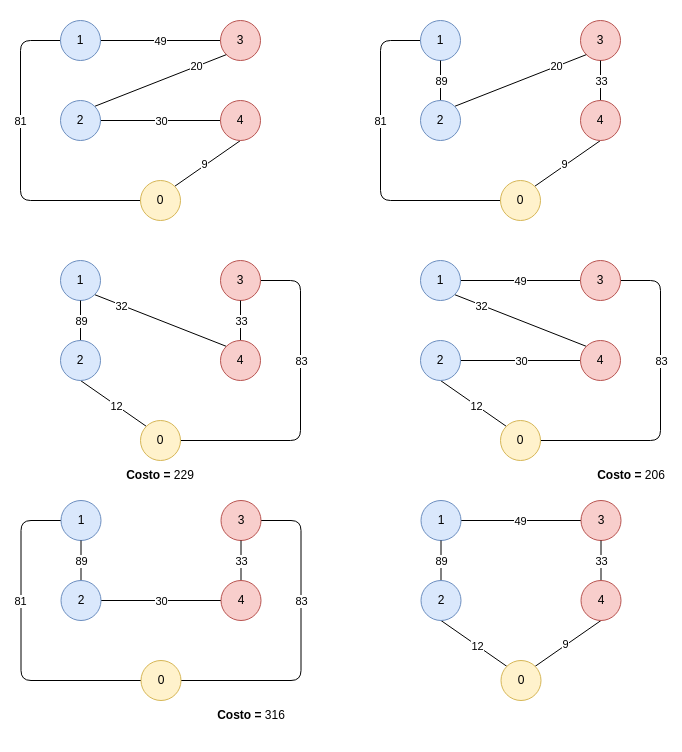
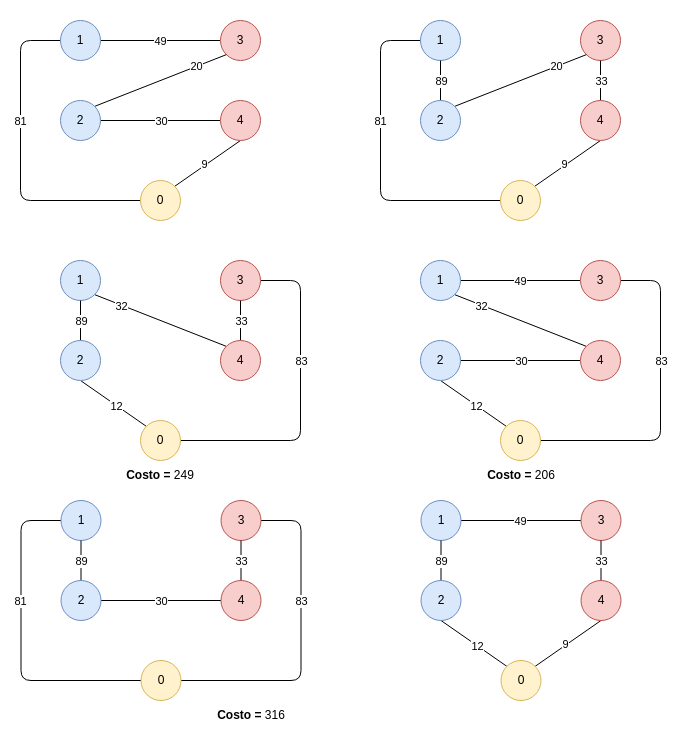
  <mxCell id="0" />
  <mxCell id="1" parent="0" />
  <mxCell id="2" style="edgeStyle=none;rounded=1;orthogonalLoop=1;jettySize=auto;html=1;exitX=0;exitY=0.5;exitDx=0;exitDy=0;entryX=0;entryY=0.5;entryDx=0;entryDy=0;endArrow=none;endFill=0;strokeColor=default;" parent="1" source="4" target="16" edge="1"><mxGeometry relative="1" as="geometry"><Array as="points"><mxPoint x="20.5" y="520" /><mxPoint x="20.5" y="680" /></Array></mxGeometry></mxCell>
  <mxCell id="3" value="81" style="edgeLabel;html=1;align=center;verticalAlign=middle;resizable=0;points=[];" parent="2" vertex="1" connectable="0"><mxGeometry x="-0.418" y="-1" relative="1" as="geometry"><mxPoint y="27" as="offset" /></mxGeometry></mxCell>
  <mxCell id="4" value="1" style="ellipse;whiteSpace=wrap;html=1;aspect=fixed;fillColor=#dae8fc;strokeColor=#6c8ebf;" parent="1" vertex="1"><mxGeometry x="60.5" y="500" width="40" height="40" as="geometry" /></mxCell>
  <mxCell id="5" style="edgeStyle=none;rounded=1;orthogonalLoop=1;jettySize=auto;html=1;exitX=1;exitY=0.5;exitDx=0;exitDy=0;entryX=1;entryY=0.5;entryDx=0;entryDy=0;endArrow=none;endFill=0;strokeColor=default;" parent="1" source="7" target="16" edge="1"><mxGeometry relative="1" as="geometry"><Array as="points"><mxPoint x="300.5" y="520" /><mxPoint x="300.5" y="680" /></Array></mxGeometry></mxCell>
  <mxCell id="6" value="83" style="edgeLabel;html=1;align=center;verticalAlign=middle;resizable=0;points=[];" parent="5" vertex="1" connectable="0"><mxGeometry x="-0.379" relative="1" as="geometry"><mxPoint y="21" as="offset" /></mxGeometry></mxCell>
  <mxCell id="7" value="3" style="ellipse;whiteSpace=wrap;html=1;aspect=fixed;fillColor=#f8cecc;strokeColor=#b85450;" parent="1" vertex="1"><mxGeometry x="220.5" y="500" width="40" height="40" as="geometry" /></mxCell>
  <mxCell id="8" style="edgeStyle=none;rounded=0;orthogonalLoop=1;jettySize=auto;html=1;exitX=1;exitY=0.5;exitDx=0;exitDy=0;endArrow=none;endFill=0;strokeColor=default;" parent="1" source="12" target="15" edge="1"><mxGeometry relative="1" as="geometry" /></mxCell>
  <mxCell id="9" value="30" style="edgeLabel;html=1;align=center;verticalAlign=middle;resizable=0;points=[];" parent="8" vertex="1" connectable="0"><mxGeometry x="0.179" y="-1" relative="1" as="geometry"><mxPoint x="-11" y="-1" as="offset" /></mxGeometry></mxCell>
  <mxCell id="10" style="edgeStyle=none;rounded=0;orthogonalLoop=1;jettySize=auto;html=1;exitX=0.5;exitY=0;exitDx=0;exitDy=0;entryX=0.5;entryY=1;entryDx=0;entryDy=0;endArrow=none;endFill=0;strokeColor=default;" parent="1" source="12" target="4" edge="1"><mxGeometry relative="1" as="geometry" /></mxCell>
  <mxCell id="11" value="89" style="edgeLabel;html=1;align=center;verticalAlign=middle;resizable=0;points=[];" parent="10" vertex="1" connectable="0"><mxGeometry x="-0.4" relative="1" as="geometry"><mxPoint y="-8" as="offset" /></mxGeometry></mxCell>
  <mxCell id="12" value="2" style="ellipse;whiteSpace=wrap;html=1;aspect=fixed;fillColor=#dae8fc;strokeColor=#6c8ebf;" parent="1" vertex="1"><mxGeometry x="60.5" y="580" width="40" height="40" as="geometry" /></mxCell>
  <mxCell id="13" style="edgeStyle=none;rounded=0;orthogonalLoop=1;jettySize=auto;html=1;exitX=0.5;exitY=0;exitDx=0;exitDy=0;entryX=0.5;entryY=1;entryDx=0;entryDy=0;endArrow=none;endFill=0;strokeColor=default;" parent="1" source="15" target="7" edge="1"><mxGeometry relative="1" as="geometry" /></mxCell>
  <mxCell id="14" value="33" style="edgeLabel;html=1;align=center;verticalAlign=middle;resizable=0;points=[];" parent="13" vertex="1" connectable="0"><mxGeometry x="-0.286" relative="1" as="geometry"><mxPoint y="-6" as="offset" /></mxGeometry></mxCell>
  <mxCell id="15" value="4" style="ellipse;whiteSpace=wrap;html=1;aspect=fixed;fillColor=#f8cecc;strokeColor=#b85450;" parent="1" vertex="1"><mxGeometry x="220.5" y="580" width="40" height="40" as="geometry" /></mxCell>
  <mxCell id="16" value="0" style="ellipse;whiteSpace=wrap;html=1;aspect=fixed;fillColor=#fff2cc;strokeColor=#d6b656;" parent="1" vertex="1"><mxGeometry x="140.5" y="660" width="40" height="40" as="geometry" /></mxCell>
  <mxCell id="17" style="edgeStyle=none;rounded=0;orthogonalLoop=1;jettySize=auto;html=1;exitX=1;exitY=0.5;exitDx=0;exitDy=0;endArrow=none;endFill=0;strokeColor=default;" parent="1" source="19" target="20" edge="1"><mxGeometry relative="1" as="geometry" /></mxCell>
  <mxCell id="18" value="49" style="edgeLabel;html=1;align=center;verticalAlign=middle;resizable=0;points=[];" parent="17" vertex="1" connectable="0"><mxGeometry x="-0.193" y="-1" relative="1" as="geometry"><mxPoint x="11" y="-1" as="offset" /></mxGeometry></mxCell>
  <mxCell id="19" value="1" style="ellipse;whiteSpace=wrap;html=1;aspect=fixed;fillColor=#dae8fc;strokeColor=#6c8ebf;" parent="1" vertex="1"><mxGeometry x="420.5" y="500" width="40" height="40" as="geometry" /></mxCell>
  <mxCell id="20" value="3" style="ellipse;whiteSpace=wrap;html=1;aspect=fixed;fillColor=#f8cecc;strokeColor=#b85450;" parent="1" vertex="1"><mxGeometry x="580.5" y="500" width="40" height="40" as="geometry" /></mxCell>
  <mxCell id="21" style="edgeStyle=none;rounded=0;orthogonalLoop=1;jettySize=auto;html=1;exitX=0.5;exitY=0;exitDx=0;exitDy=0;entryX=0.5;entryY=1;entryDx=0;entryDy=0;endArrow=none;endFill=0;strokeColor=default;" parent="1" source="25" target="19" edge="1"><mxGeometry relative="1" as="geometry" /></mxCell>
  <mxCell id="22" value="89" style="edgeLabel;html=1;align=center;verticalAlign=middle;resizable=0;points=[];" parent="21" vertex="1" connectable="0"><mxGeometry x="-0.4" relative="1" as="geometry"><mxPoint y="-8" as="offset" /></mxGeometry></mxCell>
  <mxCell id="23" style="edgeStyle=none;rounded=0;orthogonalLoop=1;jettySize=auto;html=1;exitX=0.5;exitY=1;exitDx=0;exitDy=0;entryX=0;entryY=0;entryDx=0;entryDy=0;endArrow=none;endFill=0;strokeColor=default;" parent="1" source="25" target="31" edge="1"><mxGeometry relative="1" as="geometry" /></mxCell>
  <mxCell id="24" value="12" style="edgeLabel;html=1;align=center;verticalAlign=middle;resizable=0;points=[];" parent="23" vertex="1" connectable="0"><mxGeometry x="0.163" relative="1" as="geometry"><mxPoint x="-3" y="-1" as="offset" /></mxGeometry></mxCell>
  <mxCell id="25" value="2" style="ellipse;whiteSpace=wrap;html=1;aspect=fixed;fillColor=#dae8fc;strokeColor=#6c8ebf;" parent="1" vertex="1"><mxGeometry x="420.5" y="580" width="40" height="40" as="geometry" /></mxCell>
  <mxCell id="26" style="edgeStyle=none;rounded=0;orthogonalLoop=1;jettySize=auto;html=1;exitX=0.5;exitY=0;exitDx=0;exitDy=0;entryX=0.5;entryY=1;entryDx=0;entryDy=0;endArrow=none;endFill=0;strokeColor=default;" parent="1" source="30" target="20" edge="1"><mxGeometry relative="1" as="geometry" /></mxCell>
  <mxCell id="27" value="33" style="edgeLabel;html=1;align=center;verticalAlign=middle;resizable=0;points=[];" parent="26" vertex="1" connectable="0"><mxGeometry x="-0.286" relative="1" as="geometry"><mxPoint y="-6" as="offset" /></mxGeometry></mxCell>
  <mxCell id="28" style="edgeStyle=none;rounded=0;orthogonalLoop=1;jettySize=auto;html=1;exitX=0.5;exitY=1;exitDx=0;exitDy=0;entryX=1;entryY=0;entryDx=0;entryDy=0;endArrow=none;endFill=0;strokeColor=default;" parent="1" source="30" target="31" edge="1"><mxGeometry relative="1" as="geometry" /></mxCell>
  <mxCell id="29" value="9" style="edgeLabel;html=1;align=center;verticalAlign=middle;resizable=0;points=[];" parent="28" vertex="1" connectable="0"><mxGeometry x="0.335" y="2" relative="1" as="geometry"><mxPoint x="7" y="-9" as="offset" /></mxGeometry></mxCell>
  <mxCell id="30" value="4" style="ellipse;whiteSpace=wrap;html=1;aspect=fixed;fillColor=#f8cecc;strokeColor=#b85450;" parent="1" vertex="1"><mxGeometry x="580.5" y="580" width="40" height="40" as="geometry" /></mxCell>
  <mxCell id="31" value="0" style="ellipse;whiteSpace=wrap;html=1;aspect=fixed;fillColor=#fff2cc;strokeColor=#d6b656;" parent="1" vertex="1"><mxGeometry x="500.5" y="660" width="40" height="40" as="geometry" /></mxCell>
  <mxCell id="32" style="orthogonalLoop=1;jettySize=auto;html=1;exitX=1;exitY=1;exitDx=0;exitDy=0;strokeColor=default;rounded=0;entryX=0;entryY=0;entryDx=0;entryDy=0;endArrow=none;endFill=0;" parent="1" source="34" target="45" edge="1"><mxGeometry relative="1" as="geometry"><mxPoint x="210" y="360" as="targetPoint" /></mxGeometry></mxCell>
  <mxCell id="33" value="32" style="edgeLabel;html=1;align=center;verticalAlign=middle;resizable=0;points=[];" parent="32" vertex="1" connectable="0"><mxGeometry x="-0.404" relative="1" as="geometry"><mxPoint x="-13" y="-4" as="offset" /></mxGeometry></mxCell>
  <mxCell id="34" value="1" style="ellipse;whiteSpace=wrap;html=1;aspect=fixed;fillColor=#dae8fc;strokeColor=#6c8ebf;" parent="1" vertex="1"><mxGeometry x="60" y="260" width="40" height="40" as="geometry" /></mxCell>
  <mxCell id="35" style="edgeStyle=none;rounded=1;orthogonalLoop=1;jettySize=auto;html=1;exitX=1;exitY=0.5;exitDx=0;exitDy=0;entryX=1;entryY=0.5;entryDx=0;entryDy=0;endArrow=none;endFill=0;strokeColor=default;" parent="1" source="37" target="46" edge="1"><mxGeometry relative="1" as="geometry"><Array as="points"><mxPoint x="300" y="280" /><mxPoint x="300" y="440" /></Array></mxGeometry></mxCell>
  <mxCell id="36" value="83" style="edgeLabel;html=1;align=center;verticalAlign=middle;resizable=0;points=[];" parent="35" vertex="1" connectable="0"><mxGeometry x="-0.379" relative="1" as="geometry"><mxPoint y="21" as="offset" /></mxGeometry></mxCell>
  <mxCell id="37" value="3" style="ellipse;whiteSpace=wrap;html=1;aspect=fixed;fillColor=#f8cecc;strokeColor=#b85450;" parent="1" vertex="1"><mxGeometry x="220" y="260" width="40" height="40" as="geometry" /></mxCell>
  <mxCell id="38" style="edgeStyle=none;rounded=0;orthogonalLoop=1;jettySize=auto;html=1;exitX=0.5;exitY=0;exitDx=0;exitDy=0;entryX=0.5;entryY=1;entryDx=0;entryDy=0;endArrow=none;endFill=0;strokeColor=default;" parent="1" source="42" target="34" edge="1"><mxGeometry relative="1" as="geometry" /></mxCell>
  <mxCell id="39" value="89" style="edgeLabel;html=1;align=center;verticalAlign=middle;resizable=0;points=[];" parent="38" vertex="1" connectable="0"><mxGeometry x="-0.4" relative="1" as="geometry"><mxPoint y="-8" as="offset" /></mxGeometry></mxCell>
  <mxCell id="40" style="edgeStyle=none;rounded=0;orthogonalLoop=1;jettySize=auto;html=1;exitX=0.5;exitY=1;exitDx=0;exitDy=0;entryX=0;entryY=0;entryDx=0;entryDy=0;endArrow=none;endFill=0;strokeColor=default;" parent="1" source="42" target="46" edge="1"><mxGeometry relative="1" as="geometry" /></mxCell>
  <mxCell id="41" value="12" style="edgeLabel;html=1;align=center;verticalAlign=middle;resizable=0;points=[];" parent="40" vertex="1" connectable="0"><mxGeometry x="0.163" relative="1" as="geometry"><mxPoint x="-3" y="-1" as="offset" /></mxGeometry></mxCell>
  <mxCell id="42" value="2" style="ellipse;whiteSpace=wrap;html=1;aspect=fixed;fillColor=#dae8fc;strokeColor=#6c8ebf;" parent="1" vertex="1"><mxGeometry x="60" y="340" width="40" height="40" as="geometry" /></mxCell>
  <mxCell id="43" style="edgeStyle=none;rounded=0;orthogonalLoop=1;jettySize=auto;html=1;exitX=0.5;exitY=0;exitDx=0;exitDy=0;entryX=0.5;entryY=1;entryDx=0;entryDy=0;endArrow=none;endFill=0;strokeColor=default;" parent="1" source="45" target="37" edge="1"><mxGeometry relative="1" as="geometry" /></mxCell>
  <mxCell id="44" value="33" style="edgeLabel;html=1;align=center;verticalAlign=middle;resizable=0;points=[];" parent="43" vertex="1" connectable="0"><mxGeometry x="-0.286" relative="1" as="geometry"><mxPoint y="-6" as="offset" /></mxGeometry></mxCell>
  <mxCell id="45" value="4" style="ellipse;whiteSpace=wrap;html=1;aspect=fixed;fillColor=#f8cecc;strokeColor=#b85450;" parent="1" vertex="1"><mxGeometry x="220" y="340" width="40" height="40" as="geometry" /></mxCell>
  <mxCell id="46" value="0" style="ellipse;whiteSpace=wrap;html=1;aspect=fixed;fillColor=#fff2cc;strokeColor=#d6b656;" parent="1" vertex="1"><mxGeometry x="140" y="420" width="40" height="40" as="geometry" /></mxCell>
  <mxCell id="47" style="orthogonalLoop=1;jettySize=auto;html=1;exitX=1;exitY=1;exitDx=0;exitDy=0;strokeColor=default;rounded=0;entryX=0;entryY=0;entryDx=0;entryDy=0;endArrow=none;endFill=0;" parent="1" source="51" target="60" edge="1"><mxGeometry relative="1" as="geometry"><mxPoint x="570" y="360" as="targetPoint" /></mxGeometry></mxCell>
  <mxCell id="48" value="32" style="edgeLabel;html=1;align=center;verticalAlign=middle;resizable=0;points=[];" parent="47" vertex="1" connectable="0"><mxGeometry x="-0.404" relative="1" as="geometry"><mxPoint x="-13" y="-4" as="offset" /></mxGeometry></mxCell>
  <mxCell id="49" style="edgeStyle=none;rounded=0;orthogonalLoop=1;jettySize=auto;html=1;exitX=1;exitY=0.5;exitDx=0;exitDy=0;endArrow=none;endFill=0;strokeColor=default;" parent="1" source="51" target="54" edge="1"><mxGeometry relative="1" as="geometry" /></mxCell>
  <mxCell id="50" value="49" style="edgeLabel;html=1;align=center;verticalAlign=middle;resizable=0;points=[];" parent="49" vertex="1" connectable="0"><mxGeometry x="-0.193" y="-1" relative="1" as="geometry"><mxPoint x="11" y="-1" as="offset" /></mxGeometry></mxCell>
  <mxCell id="51" value="1" style="ellipse;whiteSpace=wrap;html=1;aspect=fixed;fillColor=#dae8fc;strokeColor=#6c8ebf;" parent="1" vertex="1"><mxGeometry x="420" y="260" width="40" height="40" as="geometry" /></mxCell>
  <mxCell id="52" style="edgeStyle=none;rounded=1;orthogonalLoop=1;jettySize=auto;html=1;exitX=1;exitY=0.5;exitDx=0;exitDy=0;entryX=1;entryY=0.5;entryDx=0;entryDy=0;endArrow=none;endFill=0;strokeColor=default;" parent="1" source="54" target="61" edge="1"><mxGeometry relative="1" as="geometry"><Array as="points"><mxPoint x="660" y="280" /><mxPoint x="660" y="440" /></Array></mxGeometry></mxCell>
  <mxCell id="53" value="83" style="edgeLabel;html=1;align=center;verticalAlign=middle;resizable=0;points=[];" parent="52" vertex="1" connectable="0"><mxGeometry x="-0.379" relative="1" as="geometry"><mxPoint y="21" as="offset" /></mxGeometry></mxCell>
  <mxCell id="54" value="3" style="ellipse;whiteSpace=wrap;html=1;aspect=fixed;fillColor=#f8cecc;strokeColor=#b85450;" parent="1" vertex="1"><mxGeometry x="580" y="260" width="40" height="40" as="geometry" /></mxCell>
  <mxCell id="55" style="edgeStyle=none;rounded=0;orthogonalLoop=1;jettySize=auto;html=1;exitX=1;exitY=0.5;exitDx=0;exitDy=0;endArrow=none;endFill=0;strokeColor=default;" parent="1" source="59" target="60" edge="1"><mxGeometry relative="1" as="geometry" /></mxCell>
  <mxCell id="56" value="30" style="edgeLabel;html=1;align=center;verticalAlign=middle;resizable=0;points=[];" parent="55" vertex="1" connectable="0"><mxGeometry x="0.179" y="-1" relative="1" as="geometry"><mxPoint x="-11" y="-1" as="offset" /></mxGeometry></mxCell>
  <mxCell id="57" style="edgeStyle=none;rounded=0;orthogonalLoop=1;jettySize=auto;html=1;exitX=0.5;exitY=1;exitDx=0;exitDy=0;entryX=0;entryY=0;entryDx=0;entryDy=0;endArrow=none;endFill=0;strokeColor=default;" parent="1" source="59" target="61" edge="1"><mxGeometry relative="1" as="geometry" /></mxCell>
  <mxCell id="58" value="12" style="edgeLabel;html=1;align=center;verticalAlign=middle;resizable=0;points=[];" parent="57" vertex="1" connectable="0"><mxGeometry x="0.163" relative="1" as="geometry"><mxPoint x="-3" y="-1" as="offset" /></mxGeometry></mxCell>
  <mxCell id="59" value="2" style="ellipse;whiteSpace=wrap;html=1;aspect=fixed;fillColor=#dae8fc;strokeColor=#6c8ebf;" parent="1" vertex="1"><mxGeometry x="420" y="340" width="40" height="40" as="geometry" /></mxCell>
  <mxCell id="60" value="4" style="ellipse;whiteSpace=wrap;html=1;aspect=fixed;fillColor=#f8cecc;strokeColor=#b85450;" parent="1" vertex="1"><mxGeometry x="580" y="340" width="40" height="40" as="geometry" /></mxCell>
  <mxCell id="61" value="0" style="ellipse;whiteSpace=wrap;html=1;aspect=fixed;fillColor=#fff2cc;strokeColor=#d6b656;" parent="1" vertex="1"><mxGeometry x="500" y="420" width="40" height="40" as="geometry" /></mxCell>
  <mxCell id="62" style="edgeStyle=none;rounded=0;orthogonalLoop=1;jettySize=auto;html=1;exitX=1;exitY=0.5;exitDx=0;exitDy=0;endArrow=none;endFill=0;strokeColor=default;" parent="1" source="66" target="67" edge="1"><mxGeometry relative="1" as="geometry" /></mxCell>
  <mxCell id="63" value="49" style="edgeLabel;html=1;align=center;verticalAlign=middle;resizable=0;points=[];" parent="62" vertex="1" connectable="0"><mxGeometry x="-0.193" y="-1" relative="1" as="geometry"><mxPoint x="11" y="-1" as="offset" /></mxGeometry></mxCell>
  <mxCell id="64" style="edgeStyle=none;rounded=1;orthogonalLoop=1;jettySize=auto;html=1;exitX=0;exitY=0.5;exitDx=0;exitDy=0;entryX=0;entryY=0.5;entryDx=0;entryDy=0;endArrow=none;endFill=0;strokeColor=default;" parent="1" source="66" target="76" edge="1"><mxGeometry relative="1" as="geometry"><Array as="points"><mxPoint x="20" y="40" /><mxPoint x="20" y="200" /></Array></mxGeometry></mxCell>
  <mxCell id="65" value="81" style="edgeLabel;html=1;align=center;verticalAlign=middle;resizable=0;points=[];" parent="64" vertex="1" connectable="0"><mxGeometry x="-0.418" y="-1" relative="1" as="geometry"><mxPoint y="27" as="offset" /></mxGeometry></mxCell>
  <mxCell id="66" value="1" style="ellipse;whiteSpace=wrap;html=1;aspect=fixed;fillColor=#dae8fc;strokeColor=#6c8ebf;" parent="1" vertex="1"><mxGeometry x="60" y="20" width="40" height="40" as="geometry" /></mxCell>
  <mxCell id="67" value="3" style="ellipse;whiteSpace=wrap;html=1;aspect=fixed;fillColor=#f8cecc;strokeColor=#b85450;" parent="1" vertex="1"><mxGeometry x="220" y="20" width="40" height="40" as="geometry" /></mxCell>
  <mxCell id="68" style="edgeStyle=none;rounded=0;orthogonalLoop=1;jettySize=auto;html=1;exitX=1;exitY=0;exitDx=0;exitDy=0;entryX=0;entryY=1;entryDx=0;entryDy=0;endArrow=none;endFill=0;strokeColor=default;" parent="1" source="72" target="67" edge="1"><mxGeometry relative="1" as="geometry" /></mxCell>
  <mxCell id="69" value="20" style="edgeLabel;html=1;align=center;verticalAlign=middle;resizable=0;points=[];" parent="68" vertex="1" connectable="0"><mxGeometry x="0.544" y="1" relative="1" as="geometry"><mxPoint as="offset" /></mxGeometry></mxCell>
  <mxCell id="70" style="edgeStyle=none;rounded=0;orthogonalLoop=1;jettySize=auto;html=1;exitX=1;exitY=0.5;exitDx=0;exitDy=0;endArrow=none;endFill=0;strokeColor=default;" parent="1" source="72" target="75" edge="1"><mxGeometry relative="1" as="geometry" /></mxCell>
  <mxCell id="71" value="30" style="edgeLabel;html=1;align=center;verticalAlign=middle;resizable=0;points=[];" parent="70" vertex="1" connectable="0"><mxGeometry x="0.179" y="-1" relative="1" as="geometry"><mxPoint x="-11" y="-1" as="offset" /></mxGeometry></mxCell>
  <mxCell id="72" value="2" style="ellipse;whiteSpace=wrap;html=1;aspect=fixed;fillColor=#dae8fc;strokeColor=#6c8ebf;" parent="1" vertex="1"><mxGeometry x="60" y="100" width="40" height="40" as="geometry" /></mxCell>
  <mxCell id="73" style="edgeStyle=none;rounded=0;orthogonalLoop=1;jettySize=auto;html=1;exitX=0.5;exitY=1;exitDx=0;exitDy=0;entryX=1;entryY=0;entryDx=0;entryDy=0;endArrow=none;endFill=0;strokeColor=default;" parent="1" source="75" target="76" edge="1"><mxGeometry relative="1" as="geometry" /></mxCell>
  <mxCell id="74" value="9" style="edgeLabel;html=1;align=center;verticalAlign=middle;resizable=0;points=[];" parent="73" vertex="1" connectable="0"><mxGeometry x="0.335" y="2" relative="1" as="geometry"><mxPoint x="7" y="-9" as="offset" /></mxGeometry></mxCell>
  <mxCell id="75" value="4" style="ellipse;whiteSpace=wrap;html=1;aspect=fixed;fillColor=#f8cecc;strokeColor=#b85450;" parent="1" vertex="1"><mxGeometry x="220" y="100" width="40" height="40" as="geometry" /></mxCell>
  <mxCell id="76" value="0" style="ellipse;whiteSpace=wrap;html=1;aspect=fixed;fillColor=#fff2cc;strokeColor=#d6b656;" parent="1" vertex="1"><mxGeometry x="140" y="180" width="40" height="40" as="geometry" /></mxCell>
  <mxCell id="77" style="edgeStyle=none;rounded=1;orthogonalLoop=1;jettySize=auto;html=1;exitX=0;exitY=0.5;exitDx=0;exitDy=0;entryX=0;entryY=0.5;entryDx=0;entryDy=0;endArrow=none;endFill=0;strokeColor=default;" parent="1" source="79" target="91" edge="1"><mxGeometry relative="1" as="geometry"><Array as="points"><mxPoint x="380" y="40" /><mxPoint x="380" y="200" /></Array></mxGeometry></mxCell>
  <mxCell id="78" value="81" style="edgeLabel;html=1;align=center;verticalAlign=middle;resizable=0;points=[];" parent="77" vertex="1" connectable="0"><mxGeometry x="-0.418" y="-1" relative="1" as="geometry"><mxPoint y="27" as="offset" /></mxGeometry></mxCell>
  <mxCell id="79" value="1" style="ellipse;whiteSpace=wrap;html=1;aspect=fixed;fillColor=#dae8fc;strokeColor=#6c8ebf;" parent="1" vertex="1"><mxGeometry x="420" y="20" width="40" height="40" as="geometry" /></mxCell>
  <mxCell id="80" value="3" style="ellipse;whiteSpace=wrap;html=1;aspect=fixed;fillColor=#f8cecc;strokeColor=#b85450;" parent="1" vertex="1"><mxGeometry x="580" y="20" width="40" height="40" as="geometry" /></mxCell>
  <mxCell id="81" style="edgeStyle=none;rounded=0;orthogonalLoop=1;jettySize=auto;html=1;exitX=1;exitY=0;exitDx=0;exitDy=0;entryX=0;entryY=1;entryDx=0;entryDy=0;endArrow=none;endFill=0;strokeColor=default;" parent="1" source="85" target="80" edge="1"><mxGeometry relative="1" as="geometry" /></mxCell>
  <mxCell id="82" value="20" style="edgeLabel;html=1;align=center;verticalAlign=middle;resizable=0;points=[];" parent="81" vertex="1" connectable="0"><mxGeometry x="0.544" y="1" relative="1" as="geometry"><mxPoint as="offset" /></mxGeometry></mxCell>
  <mxCell id="83" style="edgeStyle=none;rounded=0;orthogonalLoop=1;jettySize=auto;html=1;exitX=0.5;exitY=0;exitDx=0;exitDy=0;entryX=0.5;entryY=1;entryDx=0;entryDy=0;endArrow=none;endFill=0;strokeColor=default;" parent="1" source="85" target="79" edge="1"><mxGeometry relative="1" as="geometry" /></mxCell>
  <mxCell id="84" value="89" style="edgeLabel;html=1;align=center;verticalAlign=middle;resizable=0;points=[];" parent="83" vertex="1" connectable="0"><mxGeometry x="-0.4" relative="1" as="geometry"><mxPoint y="-8" as="offset" /></mxGeometry></mxCell>
  <mxCell id="85" value="2" style="ellipse;whiteSpace=wrap;html=1;aspect=fixed;fillColor=#dae8fc;strokeColor=#6c8ebf;" parent="1" vertex="1"><mxGeometry x="420" y="100" width="40" height="40" as="geometry" /></mxCell>
  <mxCell id="86" style="edgeStyle=none;rounded=0;orthogonalLoop=1;jettySize=auto;html=1;exitX=0.5;exitY=0;exitDx=0;exitDy=0;entryX=0.5;entryY=1;entryDx=0;entryDy=0;endArrow=none;endFill=0;strokeColor=default;" parent="1" source="90" target="80" edge="1"><mxGeometry relative="1" as="geometry" /></mxCell>
  <mxCell id="87" value="33" style="edgeLabel;html=1;align=center;verticalAlign=middle;resizable=0;points=[];" parent="86" vertex="1" connectable="0"><mxGeometry x="-0.286" relative="1" as="geometry"><mxPoint y="-6" as="offset" /></mxGeometry></mxCell>
  <mxCell id="88" style="edgeStyle=none;rounded=0;orthogonalLoop=1;jettySize=auto;html=1;exitX=0.5;exitY=1;exitDx=0;exitDy=0;entryX=1;entryY=0;entryDx=0;entryDy=0;endArrow=none;endFill=0;strokeColor=default;" parent="1" source="90" target="91" edge="1"><mxGeometry relative="1" as="geometry" /></mxCell>
  <mxCell id="89" value="9" style="edgeLabel;html=1;align=center;verticalAlign=middle;resizable=0;points=[];" parent="88" vertex="1" connectable="0"><mxGeometry x="0.335" y="2" relative="1" as="geometry"><mxPoint x="7" y="-9" as="offset" /></mxGeometry></mxCell>
  <mxCell id="90" value="4" style="ellipse;whiteSpace=wrap;html=1;aspect=fixed;fillColor=#f8cecc;strokeColor=#b85450;" parent="1" vertex="1"><mxGeometry x="580" y="100" width="40" height="40" as="geometry" /></mxCell>
  <mxCell id="91" value="0" style="ellipse;whiteSpace=wrap;html=1;aspect=fixed;fillColor=#fff2cc;strokeColor=#d6b656;" parent="1" vertex="1"><mxGeometry x="500" y="180" width="40" height="40" as="geometry" /></mxCell>
- <mxCell id="92" value="&lt;b&gt;Costo =&lt;/b&gt;&amp;nbsp;229" style="text;html=1;strokeColor=none;fillColor=none;align=center;verticalAlign=middle;whiteSpace=wrap;rounded=0;" vertex="1" parent="1"><mxGeometry x="120" y="460" width="80" height="30" as="geometry" /></mxCell>
+ <mxCell id="92" value="&lt;b&gt;Costo =&lt;/b&gt;&amp;nbsp;249" style="text;html=1;strokeColor=none;fillColor=none;align=center;verticalAlign=middle;whiteSpace=wrap;rounded=0;" vertex="1" parent="1"><mxGeometry x="120" y="460" width="80" height="30" as="geometry" /></mxCell>
  <mxCell id="93" value="&lt;b&gt;Costo =&lt;/b&gt;&amp;nbsp;316" style="text;html=1;strokeColor=none;fillColor=none;align=center;verticalAlign=middle;whiteSpace=wrap;rounded=0;" vertex="1" parent="1"><mxGeometry x="210.5" y="700" width="80" height="30" as="geometry" /></mxCell>
- <mxCell id="94" value="&lt;b&gt;Costo =&lt;/b&gt;&amp;nbsp;206" style="text;html=1;strokeColor=none;fillColor=none;align=center;verticalAlign=middle;whiteSpace=wrap;rounded=0;" vertex="1" parent="1"><mxGeometry x="590.5" y="460" width="80" height="30" as="geometry" /></mxCell>
+ <mxCell id="94" value="&lt;b&gt;Costo =&lt;/b&gt;&amp;nbsp;206" style="text;html=1;strokeColor=none;fillColor=none;align=center;verticalAlign=middle;whiteSpace=wrap;rounded=0;" vertex="1" parent="1"><mxGeometry x="480.5" y="460" width="80" height="30" as="geometry" /></mxCell>
